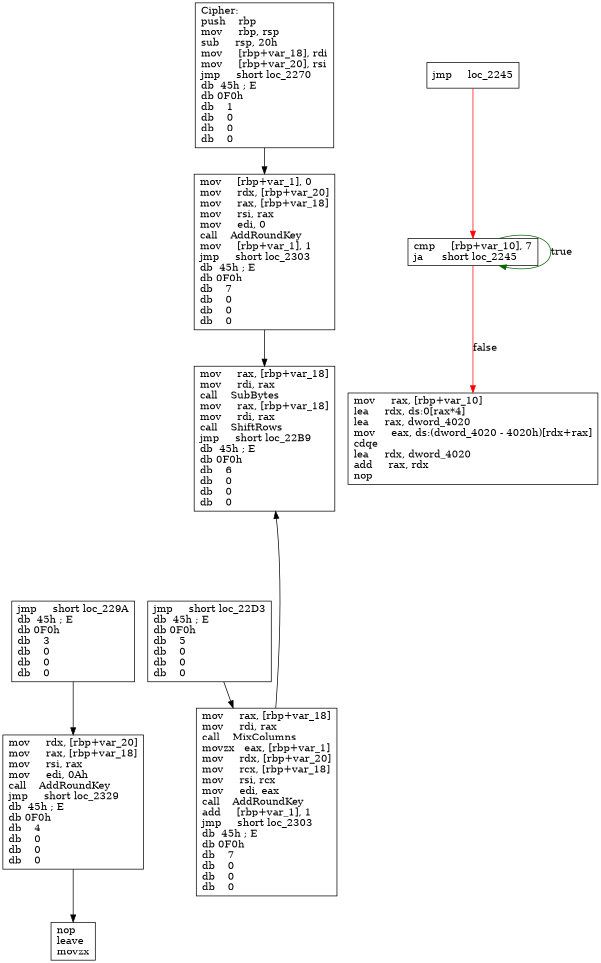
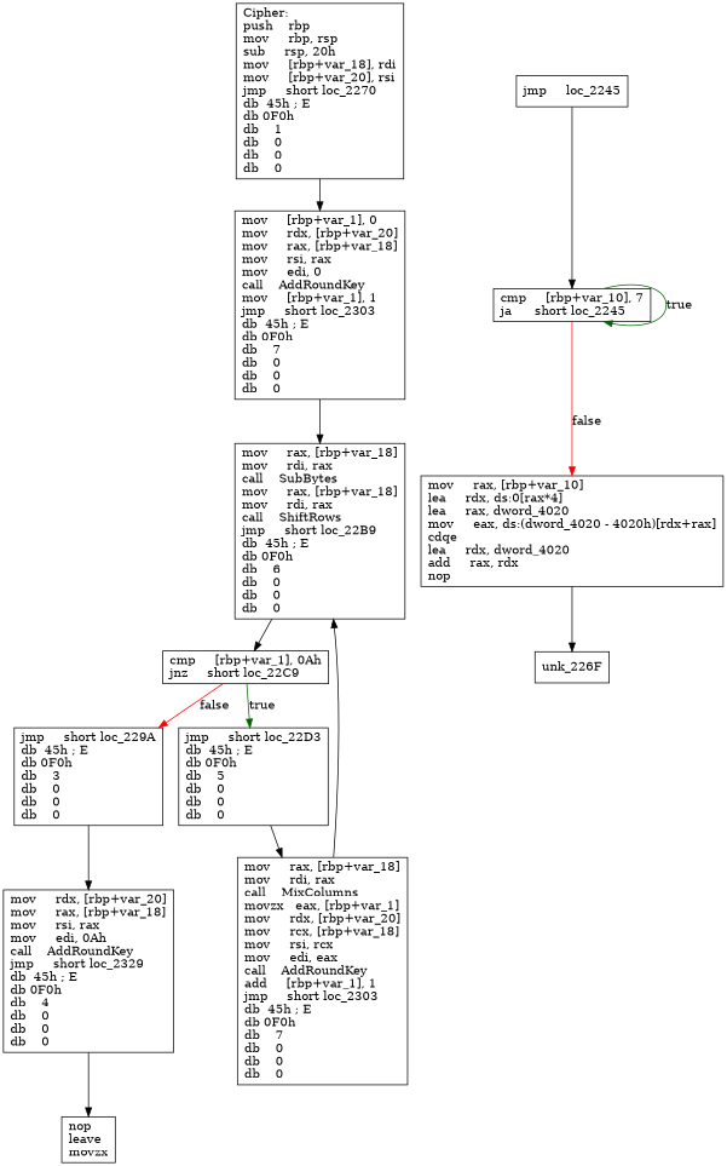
  digraph {
    node [shape=box]
    n1 [label="Cipher:\lpush    rbp\lmov     rbp, rsp\lsub     rsp, 20h\lmov     [rbp+var_18], rdi\lmov     [rbp+var_20], rsi\ljmp     short loc_2270\ldb  45h ; E\ldb 0F0h\ldb    1\ldb    0\ldb    0\ldb    0\l"]
    n2 [label="mov     [rbp+var_1], 0\lmov     rdx, [rbp+var_20]\lmov     rax, [rbp+var_18]\lmov     rsi, rax\lmov     edi, 0\lcall    AddRoundKey\lmov     [rbp+var_1], 1\ljmp     short loc_2303\ldb  45h ; E\ldb 0F0h\ldb    7\ldb    0\ldb    0\ldb    0\l"]
    n3 [label="mov     rax, [rbp+var_18]\lmov     rdi, rax\lcall    SubBytes\lmov     rax, [rbp+var_18]\lmov     rdi, rax\lcall    ShiftRows\ljmp     short loc_22B9\ldb  45h ; E\ldb 0F0h\ldb    6\ldb    0\ldb    0\ldb    0\l"]
    n4 [label="cmp     [rbp+var_10], 7\lja      short loc_2245\l"]
    n5 [label="mov     rax, [rbp+var_10]\llea     rdx, ds:0[rax*4]\llea     rax, dword_4020\lmov     eax, ds:(dword_4020 - 4020h)[rdx+rax]\lcdqe\llea     rdx, dword_4020\ladd     rax, rdx\lnop\l"]
+   n6 [label="unk_226F\l"]
+   n7 [label="cmp     [rbp+var_1], 0Ah\ljnz     short loc_22C9\l"]
    n8 [label="mov     rdx, [rbp+var_20]\lmov     rax, [rbp+var_18]\lmov     rsi, rax\lmov     edi, 0Ah\lcall    AddRoundKey\ljmp     short loc_2329\ldb  45h ; E\ldb 0F0h\ldb    4\ldb    0\ldb    0\ldb    0\l"]
    n9 [label="nop\lleave\lmovzx\l"]
    n10 [label="jmp     short loc_229A\ldb  45h ; E\ldb 0F0h\ldb    3\ldb    0\ldb    0\ldb    0\l"]
    n11 [label="jmp     short loc_22D3\ldb  45h ; E\ldb 0F0h\ldb    5\ldb    0\ldb    0\ldb    0\l"]
    n12 [label="mov     rax, [rbp+var_18]\lmov     rdi, rax\lcall    MixColumns\lmovzx   eax, [rbp+var_1]\lmov     rdx, [rbp+var_20]\lmov     rcx, [rbp+var_18]\lmov     rsi, rcx\lmov     edi, eax\lcall    AddRoundKey\ladd     [rbp+var_1], 1\ljmp     short loc_2303\ldb  45h ; E\ldb 0F0h\ldb    7\ldb    0\ldb    0\ldb    0\l"]
    n13 [label="jmp     loc_2245\l"]
    n1 -> n2
    n2 -> n3
+   n3 -> n7
    n4 -> n4 [color=darkgreen label=true]
    n4 -> n5 [color=red label=false]
+   n5 -> n6
+   n7 -> n10 [color=red label=false]
+   n7 -> n11 [color=darkgreen label=true]
    n8 -> n9
    n10 -> n8
    n11 -> n12
    n12 -> n3
-   n13 -> n4 [color=red]
+   n13 -> n4
  }
